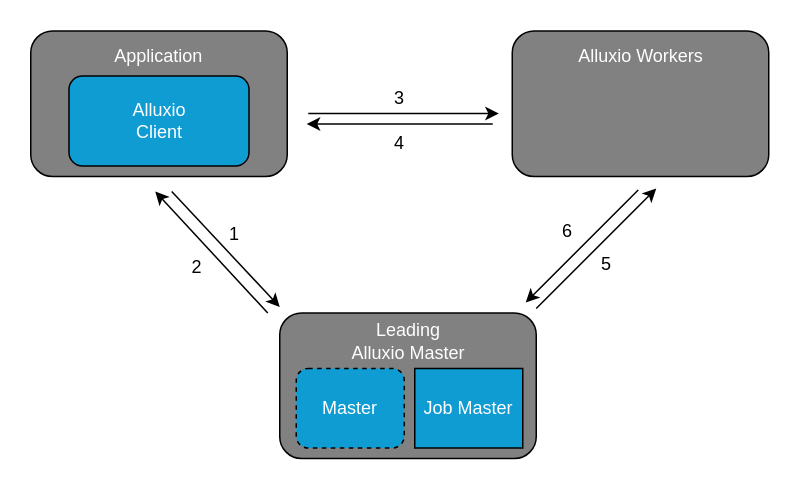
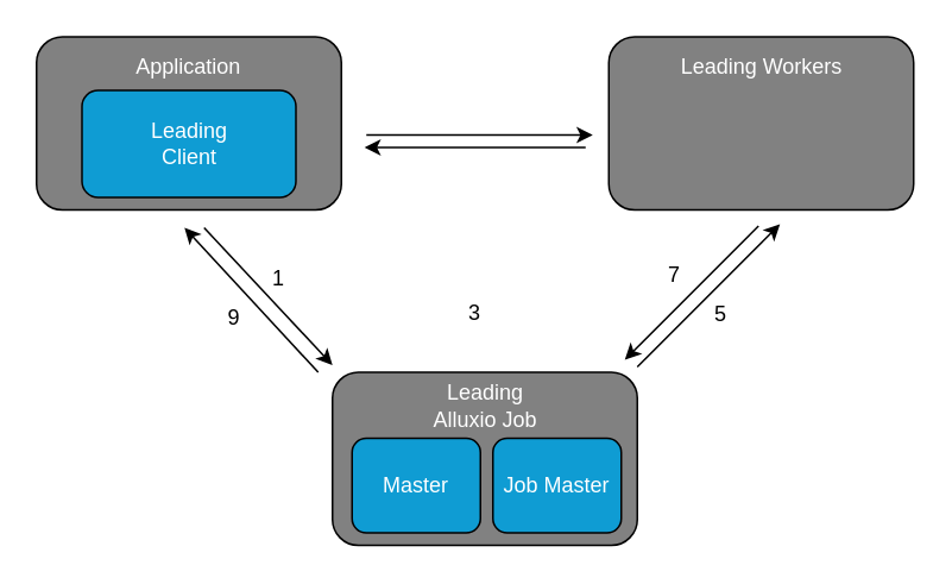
  <mxCell id="0" />
  <mxCell id="1" parent="0" />
  <mxCell id="2" value="" style="rounded=1;whiteSpace=wrap;html=1;fillColor=#818181;" parent="1" vertex="1"><mxGeometry x="20" y="20" width="171" height="97" as="geometry" /></mxCell>
  <mxCell id="3" value="" style="rounded=1;whiteSpace=wrap;html=1;fillColor=#818181;" parent="1" vertex="1"><mxGeometry x="186" y="208" width="171" height="97" as="geometry" /></mxCell>
  <mxCell id="4" value="" style="rounded=1;whiteSpace=wrap;html=1;fillColor=#818181;" parent="1" vertex="1"><mxGeometry x="341" y="20" width="171" height="97" as="geometry" /></mxCell>
  <mxCell id="5" value="" style="endArrow=classic;html=1;rounded=0;" parent="1" edge="1"><mxGeometry width="50" height="50" relative="1" as="geometry"><mxPoint x="205" y="75" as="sourcePoint" /><mxPoint x="332" y="75" as="targetPoint" /></mxGeometry></mxCell>
  <mxCell id="6" value="" style="endArrow=classic;html=1;rounded=0;" parent="1" edge="1"><mxGeometry width="50" height="50" relative="1" as="geometry"><mxPoint x="328" y="82" as="sourcePoint" /><mxPoint x="204" y="82" as="targetPoint" /></mxGeometry></mxCell>
  <mxCell id="7" value="" style="rounded=1;whiteSpace=wrap;html=1;fillColor=#0f9cd3;" parent="1" vertex="1"><mxGeometry x="45.5" y="50" width="120" height="60" as="geometry" /></mxCell>
- <mxCell id="8" value="&lt;font color=&quot;#ffffff&quot;&gt;Job Master&lt;/font&gt;" style="whiteSpace=wrap;html=1;fillColor=#0F9CD3;rounded=0;" parent="1" vertex="1"><mxGeometry x="276" y="245" width="72" height="53" as="geometry" /></mxCell>
- <mxCell id="9" value="&lt;font color=&quot;#ffffff&quot;&gt;Master&lt;/font&gt;" style="rounded=1;whiteSpace=wrap;html=1;fillColor=#0F9CD3;dashed=1;" parent="1" vertex="1"><mxGeometry x="197" y="245" width="72" height="53" as="geometry" /></mxCell>
+ <mxCell id="8" value="&lt;font color=&quot;#ffffff&quot;&gt;Job Master&lt;/font&gt;" style="rounded=1;whiteSpace=wrap;html=1;fillColor=#0F9CD3;" parent="1" vertex="1"><mxGeometry x="276" y="245" width="72" height="53" as="geometry" /></mxCell>
+ <mxCell id="9" value="&lt;font color=&quot;#ffffff&quot;&gt;Master&lt;/font&gt;" style="rounded=1;whiteSpace=wrap;html=1;fillColor=#0F9CD3;" parent="1" vertex="1"><mxGeometry x="197" y="245" width="72" height="53" as="geometry" /></mxCell>
  <mxCell id="10" value="Application" style="text;html=1;align=center;verticalAlign=middle;whiteSpace=wrap;rounded=0;fontColor=#FFFFFF;" parent="1" vertex="1"><mxGeometry x="67.25" y="24" width="76.5" height="26" as="geometry" /></mxCell>
- <mxCell id="11" value="Alluxio Client" style="text;html=1;strokeColor=none;fillColor=none;align=center;verticalAlign=middle;whiteSpace=wrap;rounded=0;fontColor=#FFFFFF;" parent="1" vertex="1"><mxGeometry x="76" y="65" width="60" height="30" as="geometry" /></mxCell>
- <mxCell id="12" value="Alluxio Workers" style="text;html=1;strokeColor=none;fillColor=none;align=center;verticalAlign=middle;whiteSpace=wrap;rounded=0;fontColor=#FFFFFF;" parent="1" vertex="1"><mxGeometry x="379.5" y="22" width="94" height="30" as="geometry" /></mxCell>
- <mxCell id="13" value="Leading Alluxio Master" style="text;html=1;strokeColor=none;fillColor=none;align=center;verticalAlign=middle;whiteSpace=wrap;rounded=0;fontColor=#FFFFFF;" parent="1" vertex="1"><mxGeometry x="230.75" y="212" width="81.5" height="30" as="geometry" /></mxCell>
+ <mxCell id="11" value="Leading Client" style="text;html=1;strokeColor=none;fillColor=none;align=center;verticalAlign=middle;whiteSpace=wrap;rounded=0;fontColor=#FFFFFF;" parent="1" vertex="1"><mxGeometry x="76" y="65" width="60" height="30" as="geometry" /></mxCell>
+ <mxCell id="12" value="Leading Workers" style="text;html=1;strokeColor=none;fillColor=none;align=center;verticalAlign=middle;whiteSpace=wrap;rounded=0;fontColor=#FFFFFF;" parent="1" vertex="1"><mxGeometry x="379.5" y="22" width="94" height="30" as="geometry" /></mxCell>
+ <mxCell id="13" value="Leading Alluxio Job" style="text;html=1;strokeColor=none;fillColor=none;align=center;verticalAlign=middle;whiteSpace=wrap;rounded=0;fontColor=#FFFFFF;" parent="1" vertex="1"><mxGeometry x="230.75" y="212" width="81.5" height="30" as="geometry" /></mxCell>
  <mxCell id="14" value="" style="endArrow=classic;html=1;rounded=0;" parent="1" edge="1"><mxGeometry width="50" height="50" relative="1" as="geometry"><mxPoint x="178" y="208" as="sourcePoint" /><mxPoint x="103" y="127" as="targetPoint" /></mxGeometry></mxCell>
  <mxCell id="15" value="" style="endArrow=classic;html=1;rounded=0;" parent="1" edge="1"><mxGeometry width="50" height="50" relative="1" as="geometry"><mxPoint x="114" y="127" as="sourcePoint" /><mxPoint x="186" y="204" as="targetPoint" /></mxGeometry></mxCell>
- <mxCell id="16" value="2" style="text;html=1;strokeColor=none;fillColor=none;align=center;verticalAlign=middle;whiteSpace=wrap;rounded=0;fontColor=#000000;" parent="1" vertex="1"><mxGeometry x="100.5" y="163" width="60" height="30" as="geometry" /></mxCell>
+ <mxCell id="16" value="9" style="text;html=1;strokeColor=none;fillColor=none;align=center;verticalAlign=middle;whiteSpace=wrap;rounded=0;fontColor=#000000;" parent="1" vertex="1"><mxGeometry x="100.5" y="163" width="60" height="30" as="geometry" /></mxCell>
  <mxCell id="17" value="1" style="text;html=1;strokeColor=none;fillColor=none;align=center;verticalAlign=middle;whiteSpace=wrap;rounded=0;fontColor=#000000;" parent="1" vertex="1"><mxGeometry x="126" y="141" width="60" height="30" as="geometry" /></mxCell>
- <mxCell id="18" value="3" style="text;html=1;strokeColor=none;fillColor=none;align=center;verticalAlign=middle;whiteSpace=wrap;rounded=0;fontColor=#000000;" parent="1" vertex="1"><mxGeometry x="236" y="50" width="60" height="30" as="geometry" /></mxCell>
- <mxCell id="19" value="4" style="text;html=1;strokeColor=none;fillColor=none;align=center;verticalAlign=middle;whiteSpace=wrap;rounded=0;fontColor=#000000;" parent="1" vertex="1"><mxGeometry x="236" y="80" width="60" height="30" as="geometry" /></mxCell>
+ <mxCell id="18" value="3" style="text;html=1;strokeColor=none;fillColor=none;align=center;verticalAlign=middle;whiteSpace=wrap;rounded=0;fontColor=#000000;" parent="1" vertex="1"><mxGeometry x="236" y="160" width="60" height="30" as="geometry" /></mxCell>
  <mxCell id="20" value="" style="endArrow=classic;html=1;rounded=0;" parent="1" edge="1"><mxGeometry width="50" height="50" relative="1" as="geometry"><mxPoint x="357" y="205" as="sourcePoint" /><mxPoint x="437" y="125" as="targetPoint" /></mxGeometry></mxCell>
  <mxCell id="21" value="" style="endArrow=classic;html=1;rounded=0;" parent="1" edge="1"><mxGeometry width="50" height="50" relative="1" as="geometry"><mxPoint x="425" y="126" as="sourcePoint" /><mxPoint x="350" y="201" as="targetPoint" /></mxGeometry></mxCell>
  <mxCell id="22" value="5" style="text;html=1;strokeColor=none;fillColor=none;align=center;verticalAlign=middle;whiteSpace=wrap;rounded=0;" parent="1" vertex="1"><mxGeometry x="374" y="161" width="60" height="30" as="geometry" /></mxCell>
- <mxCell id="23" value="6" style="text;html=1;strokeColor=none;fillColor=none;align=center;verticalAlign=middle;whiteSpace=wrap;rounded=0;" parent="1" vertex="1"><mxGeometry x="348" y="139" width="60" height="30" as="geometry" /></mxCell>
+ <mxCell id="23" value="7" style="text;html=1;strokeColor=none;fillColor=none;align=center;verticalAlign=middle;whiteSpace=wrap;rounded=0;" parent="1" vertex="1"><mxGeometry x="348" y="139" width="60" height="30" as="geometry" /></mxCell>
